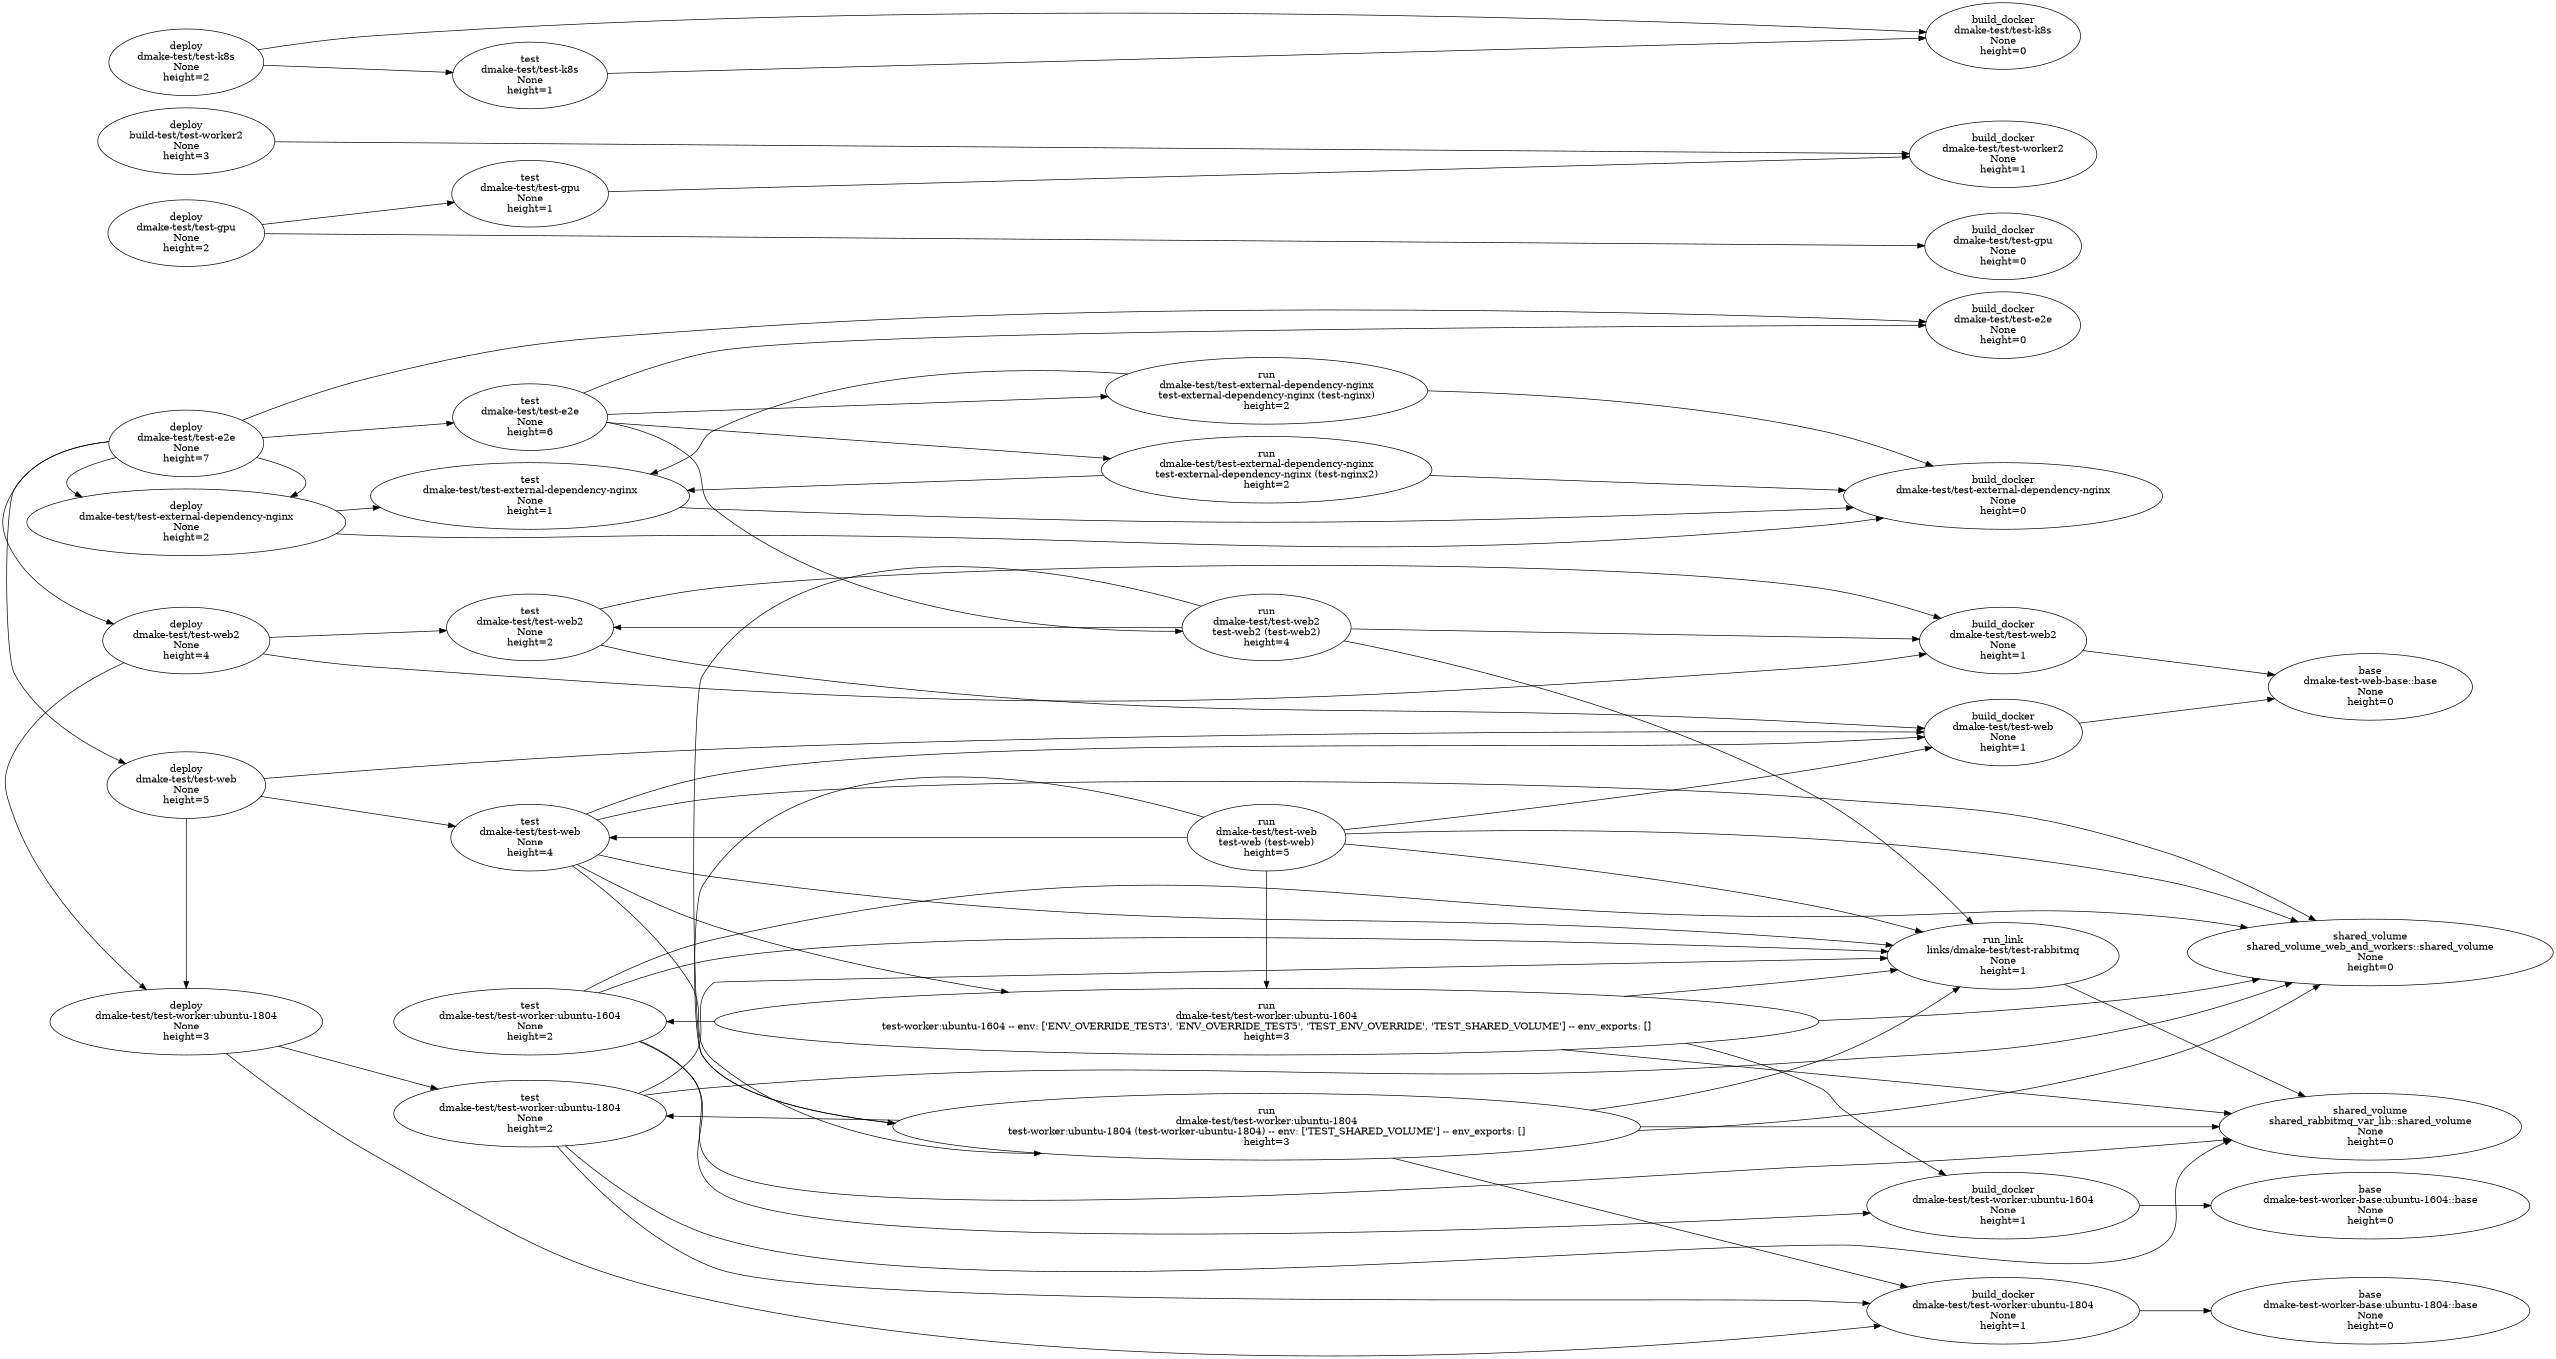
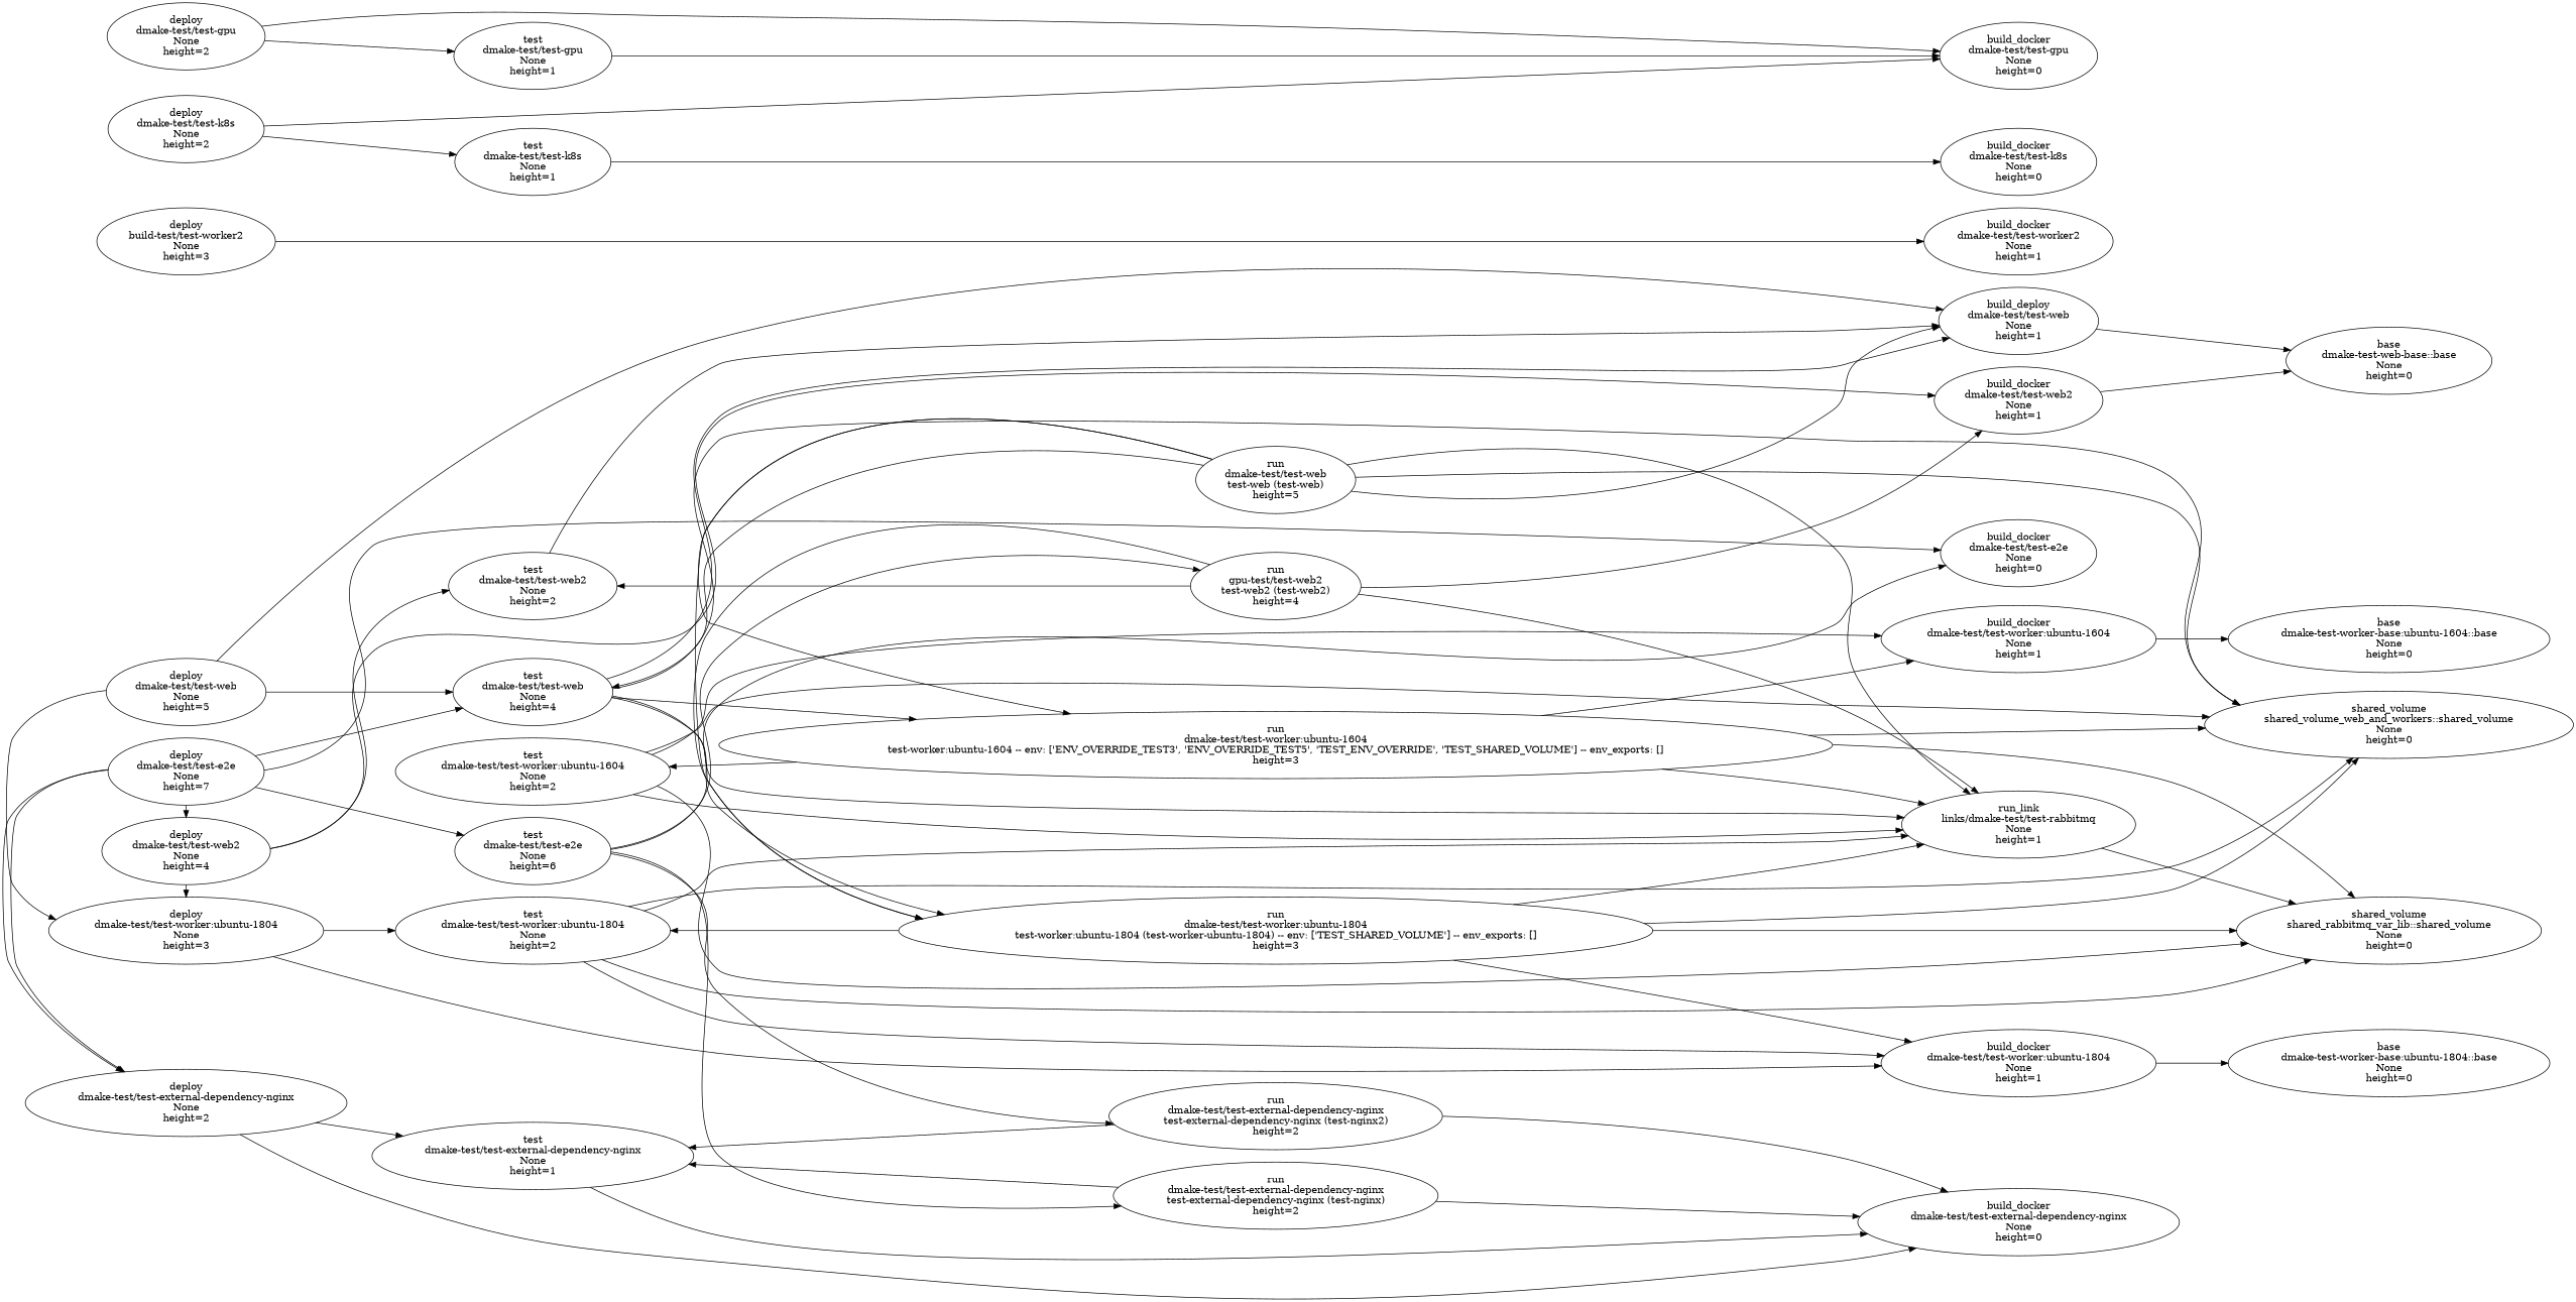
  digraph {
    rankdir=LR
    n1 [label="base\ndmake-test-web-base::base\nNone\nheight=0"]
    n2 [label="base\ndmake-test-worker-base:ubuntu-1604::base\nNone\nheight=0"]
    n3 [label="base\ndmake-test-worker-base:ubuntu-1804::base\nNone\nheight=0"]
-   n4 [label="build_docker\ndmake-test/test-web\nNone\nheight=1"]
+   n4 [label="build_deploy\ndmake-test/test-web\nNone\nheight=1"]
    n5 [label="build_docker\ndmake-test/test-web2\nNone\nheight=1"]
    n6 [label="build_docker\ndmake-test/test-worker2\nNone\nheight=1"]
    n7 [label="build_docker\ndmake-test/test-worker:ubuntu-1604\nNone\nheight=1"]
    n8 [label="build_docker\ndmake-test/test-worker:ubuntu-1804\nNone\nheight=1"]
    n9 [label="build_docker\ndmake-test/test-e2e\nNone\nheight=0"]
    n10 [label="build_docker\ndmake-test/test-external-dependency-nginx\nNone\nheight=0"]
    n11 [label="build_docker\ndmake-test/test-gpu\nNone\nheight=0"]
    n12 [label="build_docker\ndmake-test/test-k8s\nNone\nheight=0"]
    n13 [label="deploy\ndmake-test/test-e2e\nNone\nheight=7"]
    n14 [label="deploy\ndmake-test/test-external-dependency-nginx\nNone\nheight=2"]
    n15 [label="deploy\ndmake-test/test-web\nNone\nheight=5"]
    n16 [label="deploy\ndmake-test/test-web2\nNone\nheight=4"]
    n17 [label="deploy\ndmake-test/test-gpu\nNone\nheight=2"]
    n18 [label="deploy\ndmake-test/test-k8s\nNone\nheight=2"]
    n19 [label="deploy\ndmake-test/test-worker:ubuntu-1804\nNone\nheight=3"]
    n20 [label="deploy\nbuild-test/test-worker2\nNone\nheight=3"]
    n21 [label="run\ndmake-test/test-external-dependency-nginx\ntest-external-dependency-nginx (test-nginx)\nheight=2"]
    n22 [label="run\ndmake-test/test-external-dependency-nginx\ntest-external-dependency-nginx (test-nginx2)\nheight=2"]
    n23 [label="run\ndmake-test/test-web\ntest-web (test-web)\nheight=5"]
    n24 [label="run\ndmake-test/test-worker:ubuntu-1604\ntest-worker:ubuntu-1604 -- env: ['ENV_OVERRIDE_TEST3', 'ENV_OVERRIDE_TEST5', 'TEST_ENV_OVERRIDE', 'TEST_SHARED_VOLUME'] -- env_exports: []\nheight=3"]
    n25 [label="run\ndmake-test/test-worker:ubuntu-1804\ntest-worker:ubuntu-1804 (test-worker-ubuntu-1804) -- env: ['TEST_SHARED_VOLUME'] -- env_exports: []\nheight=3"]
-   n26 [label="run\ndmake-test/test-web2\ntest-web2 (test-web2)\nheight=4"]
+   n26 [label="run\ngpu-test/test-web2\ntest-web2 (test-web2)\nheight=4"]
    n27 [label="run_link\nlinks/dmake-test/test-rabbitmq\nNone\nheight=1"]
    n28 [label="shared_volume\nshared_volume_web_and_workers::shared_volume\nNone\nheight=0"]
    n29 [label="shared_volume\nshared_rabbitmq_var_lib::shared_volume\nNone\nheight=0"]
    n30 [label="test\ndmake-test/test-e2e\nNone\nheight=6"]
    n31 [label="test\ndmake-test/test-external-dependency-nginx\nNone\nheight=1"]
    n32 [label="test\ndmake-test/test-gpu\nNone\nheight=1"]
    n33 [label="test\ndmake-test/test-k8s\nNone\nheight=1"]
    n34 [label="test\ndmake-test/test-web\nNone\nheight=4"]
    n35 [label="test\ndmake-test/test-web2\nNone\nheight=2"]
    n36 [label="test\ndmake-test/test-worker:ubuntu-1604\nNone\nheight=2"]
    n37 [label="test\ndmake-test/test-worker:ubuntu-1804\nNone\nheight=2"]
    subgraph sub_1 {
      rank=same
      n1
      n2
      n3
    }
    subgraph sub_2 {
      rank=same
      n4
      n5
      n6
      n7
      n8
      n9
      n10
      n11
      n12
    }
    subgraph sub_3 {
      rank=same
      n13
      n14
      n15
      n16
      n17
      n18
      n19
      n20
    }
    subgraph sub_4 {
      rank=same
      n21
      n22
      n23
      n24
      n25
      n26
    }
    subgraph sub_5 {
      rank=same
      n27
    }
    subgraph sub_6 {
      rank=same
      n28
      n29
    }
    subgraph sub_7 {
      rank=same
      n30
      n31
      n32
      n33
      n34
      n35
      n36
      n37
    }
    n4 -> n1
    n5 -> n1
    n7 -> n2
    n8 -> n3
    n13 -> n9
    n13 -> n14
    n13 -> n14
-   n13 -> n15
+   n13 -> n34
    n13 -> n16
    n13 -> n30
    n14 -> n10
    n14 -> n31
    n15 -> n4
    n15 -> n19
    n15 -> n34
    n16 -> n5
    n16 -> n19
    n16 -> n35
    n17 -> n11
    n17 -> n32
-   n18 -> n12
+   n18 -> n11
    n18 -> n33
    n19 -> n8
    n19 -> n37
    n20 -> n6
    n21 -> n10
    n21 -> n31
    n22 -> n10
    n22 -> n31
    n23 -> n4
    n23 -> n24
    n23 -> n25
    n23 -> n27
    n23 -> n28
    n23 -> n34
    n24 -> n7
    n24 -> n27
    n24 -> n28
    n24 -> n29
    n24 -> n36
    n25 -> n8
    n25 -> n27
    n25 -> n28
    n25 -> n29
    n25 -> n37
    n26 -> n5
    n26 -> n25
    n26 -> n27
    n26 -> n35
    n27 -> n29
    n30 -> n9
    n30 -> n21
    n30 -> n22
    n30 -> n26
    n31 -> n10
-   n32 -> n6
+   n32 -> n11
    n33 -> n12
    n34 -> n4
    n34 -> n24
    n34 -> n25
    n34 -> n27
    n34 -> n28
    n35 -> n4
-   n35 -> n5
    n36 -> n7
    n36 -> n27
    n36 -> n28
    n36 -> n29
    n37 -> n8
    n37 -> n27
    n37 -> n28
    n37 -> n29
  }
